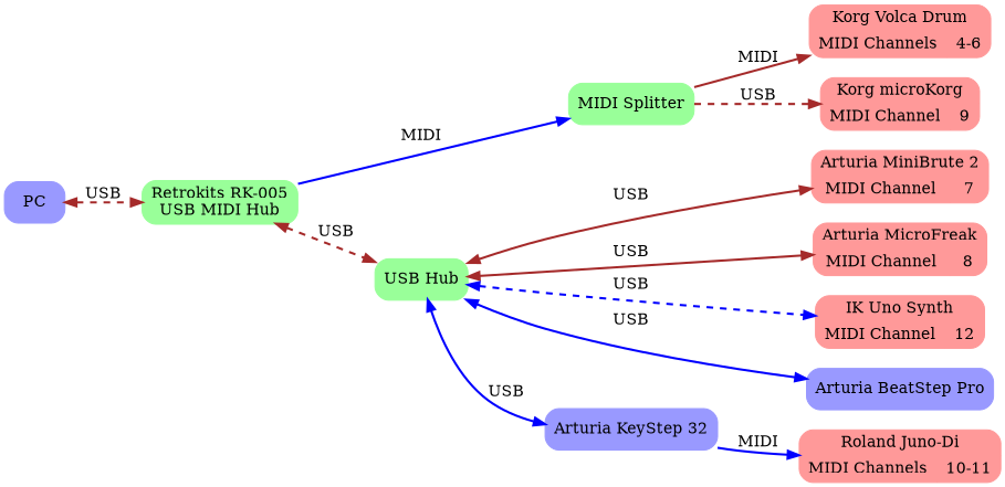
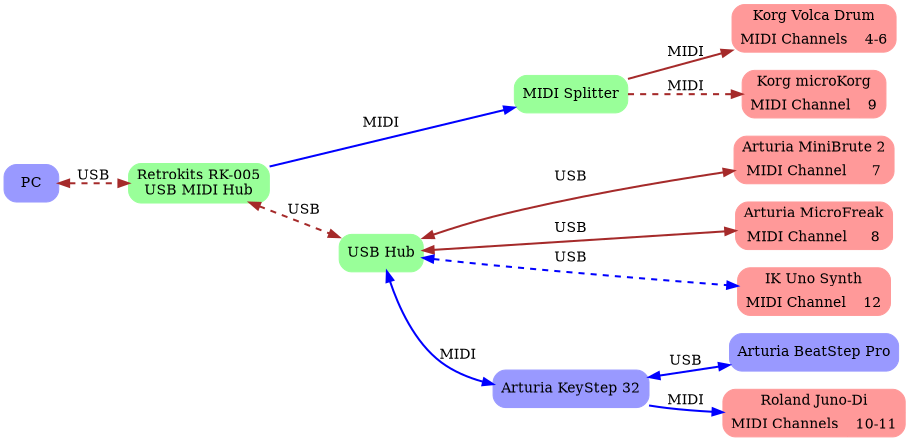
  graph {
    rankdir=LR
    node [color="#ff9999" shape=record style="filled,rounded"]
    edge [color=brown dir=both penwidth=2 style=bold]
    n1 [label="Korg Volca Drum|{MIDI Channels|4-6}"]
    n2 [label="Korg microKorg|{MIDI Channel|9}"]
    n3 [label="Arturia MiniBrute 2|{MIDI Channel|7}"]
    n4 [label="Arturia MicroFreak|{MIDI Channel|8}"]
    n5 [label="Roland Juno-Di|{MIDI Channels|10-11}"]
    n6 [label="IK Uno Synth|{MIDI Channel|12}"]
    n7 [color="#9999ff" label="Arturia BeatStep Pro"]
    n8 [color="#9999ff" label="Arturia KeyStep 32"]
    n9 [color="#9999ff" label=PC]
    n10 [color="#99ff99" label="Retrokits RK-005\nUSB MIDI Hub"]
    n11 [color="#99ff99" label="MIDI Splitter"]
    n12 [color="#99ff99" label="USB Hub"]
    subgraph sub_1 {
      rank=same
      n1
      n2
      n3
      n4
      n5
      n6
    }
    subgraph sub_2 {
      n7
      n8
      n9
    }
    subgraph sub_3 {
      n10
      n11
      n12
    }
    subgraph sub_4 {
      n3
      n4
      n6
      n7
      n8
      n9
      n10
      n12
    }
    subgraph sub_5 {
      n1
      n2
      n5
      n8
      n10
      n11
    }
    n8 -- n5 [color=blue dir=forward label=MIDI style=solid]
    n9 -- n10 [label=USB style=dashed]
    n10 -- n11 [color=blue dir=forward label=MIDI]
    n10 -- n12 [label=USB style=dashed]
    n11 -- n1 [dir=forward label=MIDI]
-   n11 -- n2 [dir=forward label=USB style=dashed]
+   n11 -- n2 [dir=forward label=MIDI style=dashed]
    n12 -- n3 [label=USB]
    n12 -- n4 [label=USB]
    n12 -- n6 [color=blue label=USB style=dashed]
-   n12 -- n7 [color=blue label=USB]
-   n12 -- n8 [color=blue label=USB]
+   n8 -- n7 [color=blue label=USB]
+   n12 -- n8 [color=blue label=MIDI]
  }
